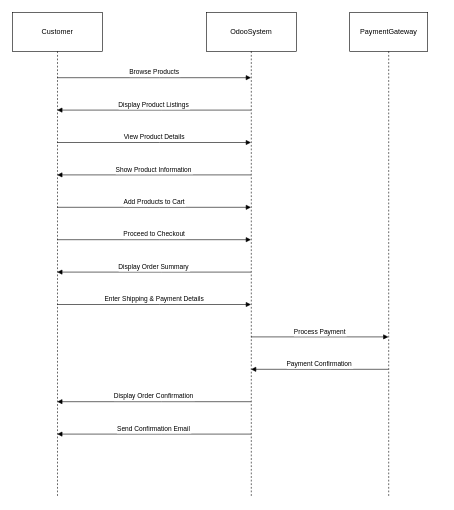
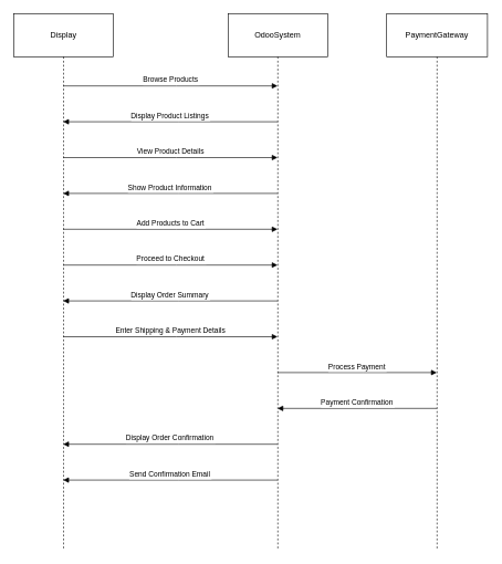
  <mxCell id="0" />
  <mxCell id="1" parent="0" />
- <mxCell id="2" value="Customer" style="shape=umlLifeline;perimeter=lifelinePerimeter;whiteSpace=wrap;container=1;dropTarget=0;collapsible=0;recursiveResize=0;outlineConnect=0;portConstraint=eastwest;newEdgeStyle={&quot;edgeStyle&quot;:&quot;elbowEdgeStyle&quot;,&quot;elbow&quot;:&quot;vertical&quot;,&quot;curved&quot;:0,&quot;rounded&quot;:0};size=65;" vertex="1" parent="1"><mxGeometry x="20" y="20" width="150" height="808" as="geometry" /></mxCell>
+ <mxCell id="2" value="Display" style="shape=umlLifeline;perimeter=lifelinePerimeter;whiteSpace=wrap;container=1;dropTarget=0;collapsible=0;recursiveResize=0;outlineConnect=0;portConstraint=eastwest;newEdgeStyle={&quot;edgeStyle&quot;:&quot;elbowEdgeStyle&quot;,&quot;elbow&quot;:&quot;vertical&quot;,&quot;curved&quot;:0,&quot;rounded&quot;:0};size=65;" vertex="1" parent="1"><mxGeometry x="20" y="20" width="150" height="808" as="geometry" /></mxCell>
  <mxCell id="3" value="OdooSystem" style="shape=umlLifeline;perimeter=lifelinePerimeter;whiteSpace=wrap;container=1;dropTarget=0;collapsible=0;recursiveResize=0;outlineConnect=0;portConstraint=eastwest;newEdgeStyle={&quot;edgeStyle&quot;:&quot;elbowEdgeStyle&quot;,&quot;elbow&quot;:&quot;vertical&quot;,&quot;curved&quot;:0,&quot;rounded&quot;:0};size=65;" vertex="1" parent="1"><mxGeometry x="343" y="20" width="150" height="808" as="geometry" /></mxCell>
- <mxCell id="4" value="PaymentGateway" style="shape=umlLifeline;perimeter=lifelinePerimeter;whiteSpace=wrap;container=1;dropTarget=0;collapsible=0;recursiveResize=0;outlineConnect=0;portConstraint=eastwest;newEdgeStyle={&quot;edgeStyle&quot;:&quot;elbowEdgeStyle&quot;,&quot;elbow&quot;:&quot;vertical&quot;,&quot;curved&quot;:0,&quot;rounded&quot;:0};size=65;" vertex="1" parent="1"><mxGeometry x="582" y="20" width="130" height="808" as="geometry" /></mxCell>
+ <mxCell id="4" value="PaymentGateway" style="shape=umlLifeline;perimeter=lifelinePerimeter;whiteSpace=wrap;container=1;dropTarget=0;collapsible=0;recursiveResize=0;outlineConnect=0;portConstraint=eastwest;newEdgeStyle={&quot;edgeStyle&quot;:&quot;elbowEdgeStyle&quot;,&quot;elbow&quot;:&quot;vertical&quot;,&quot;curved&quot;:0,&quot;rounded&quot;:0};size=65;" vertex="1" parent="1"><mxGeometry x="582" y="20" width="152" height="808" as="geometry" /></mxCell>
  <mxCell id="5" value="Browse Products" style="verticalAlign=bottom;edgeStyle=elbowEdgeStyle;elbow=vertical;curved=0;rounded=0;endArrow=block;" edge="1" parent="1" source="2" target="3"><mxGeometry relative="1" as="geometry"><Array as="points"><mxPoint x="265" y="129" /></Array></mxGeometry></mxCell>
  <mxCell id="6" value="Display Product Listings" style="verticalAlign=bottom;edgeStyle=elbowEdgeStyle;elbow=vertical;curved=0;rounded=0;endArrow=block;" edge="1" parent="1" source="3" target="2"><mxGeometry relative="1" as="geometry"><Array as="points"><mxPoint x="268" y="183" /></Array></mxGeometry></mxCell>
  <mxCell id="7" value="View Product Details" style="verticalAlign=bottom;edgeStyle=elbowEdgeStyle;elbow=vertical;curved=0;rounded=0;endArrow=block;" edge="1" parent="1" source="2" target="3"><mxGeometry relative="1" as="geometry"><Array as="points"><mxPoint x="265" y="237" /></Array></mxGeometry></mxCell>
  <mxCell id="8" value="Show Product Information" style="verticalAlign=bottom;edgeStyle=elbowEdgeStyle;elbow=vertical;curved=0;rounded=0;endArrow=block;" edge="1" parent="1" source="3" target="2"><mxGeometry relative="1" as="geometry"><Array as="points"><mxPoint x="268" y="291" /></Array></mxGeometry></mxCell>
  <mxCell id="9" value="Add Products to Cart" style="verticalAlign=bottom;edgeStyle=elbowEdgeStyle;elbow=vertical;curved=0;rounded=0;endArrow=block;" edge="1" parent="1" source="2" target="3"><mxGeometry relative="1" as="geometry"><Array as="points"><mxPoint x="265" y="345" /></Array></mxGeometry></mxCell>
  <mxCell id="10" value="Proceed to Checkout" style="verticalAlign=bottom;edgeStyle=elbowEdgeStyle;elbow=vertical;curved=0;rounded=0;endArrow=block;" edge="1" parent="1" source="2" target="3"><mxGeometry relative="1" as="geometry"><Array as="points"><mxPoint x="265" y="399" /></Array></mxGeometry></mxCell>
  <mxCell id="11" value="Display Order Summary" style="verticalAlign=bottom;edgeStyle=elbowEdgeStyle;elbow=vertical;curved=0;rounded=0;endArrow=block;" edge="1" parent="1" source="3" target="2"><mxGeometry relative="1" as="geometry"><Array as="points"><mxPoint x="268" y="453" /></Array></mxGeometry></mxCell>
  <mxCell id="12" value="Enter Shipping &amp; Payment Details" style="verticalAlign=bottom;edgeStyle=elbowEdgeStyle;elbow=vertical;curved=0;rounded=0;endArrow=block;" edge="1" parent="1" source="2" target="3"><mxGeometry relative="1" as="geometry"><Array as="points"><mxPoint x="265" y="507" /></Array></mxGeometry></mxCell>
  <mxCell id="13" value="Process Payment" style="verticalAlign=bottom;edgeStyle=elbowEdgeStyle;elbow=vertical;curved=0;rounded=0;endArrow=block;" edge="1" parent="1" source="3" target="4"><mxGeometry relative="1" as="geometry"><Array as="points"><mxPoint x="547" y="561" /></Array></mxGeometry></mxCell>
  <mxCell id="14" value="Payment Confirmation" style="verticalAlign=bottom;edgeStyle=elbowEdgeStyle;elbow=vertical;curved=0;rounded=0;endArrow=block;" edge="1" parent="1" source="4" target="3"><mxGeometry relative="1" as="geometry"><Array as="points"><mxPoint x="550" y="615" /></Array></mxGeometry></mxCell>
  <mxCell id="15" value="Display Order Confirmation" style="verticalAlign=bottom;edgeStyle=elbowEdgeStyle;elbow=vertical;curved=0;rounded=0;endArrow=block;" edge="1" parent="1" source="3" target="2"><mxGeometry relative="1" as="geometry"><Array as="points"><mxPoint x="268" y="669" /></Array></mxGeometry></mxCell>
  <mxCell id="16" value="Send Confirmation Email" style="verticalAlign=bottom;edgeStyle=elbowEdgeStyle;elbow=vertical;curved=0;rounded=0;endArrow=block;" edge="1" parent="1" source="3" target="2"><mxGeometry relative="1" as="geometry"><Array as="points"><mxPoint x="268" y="723" /></Array></mxGeometry></mxCell>
